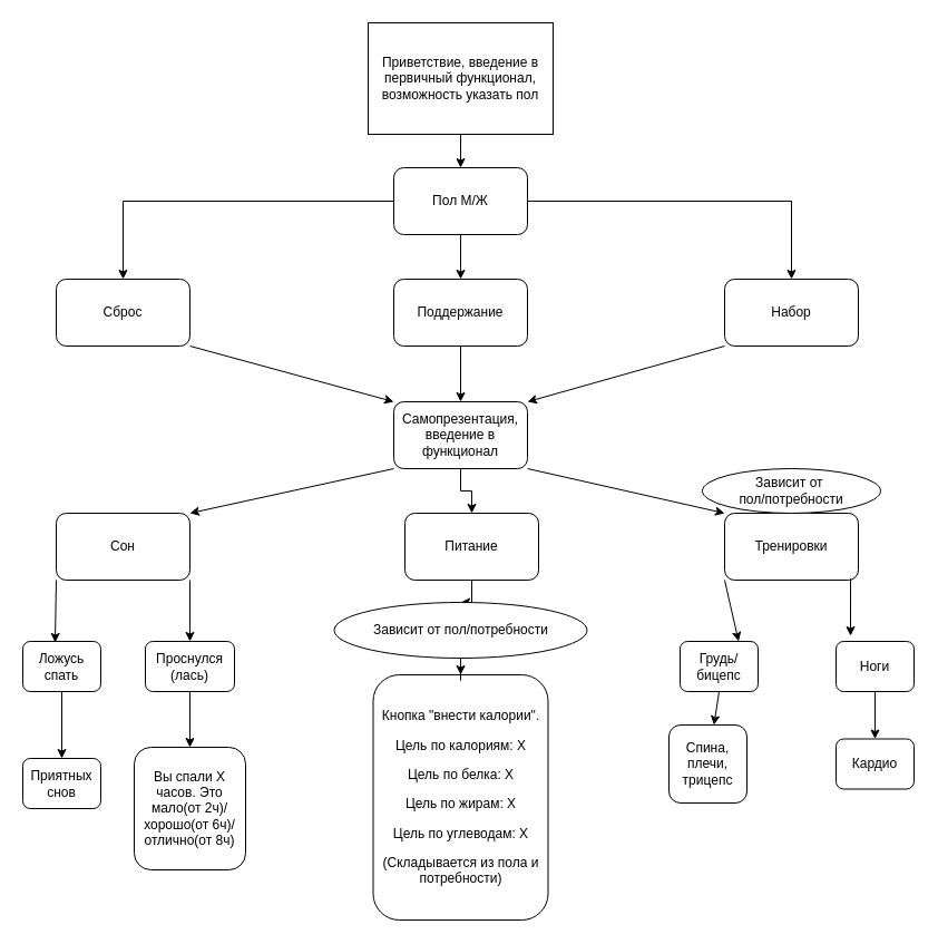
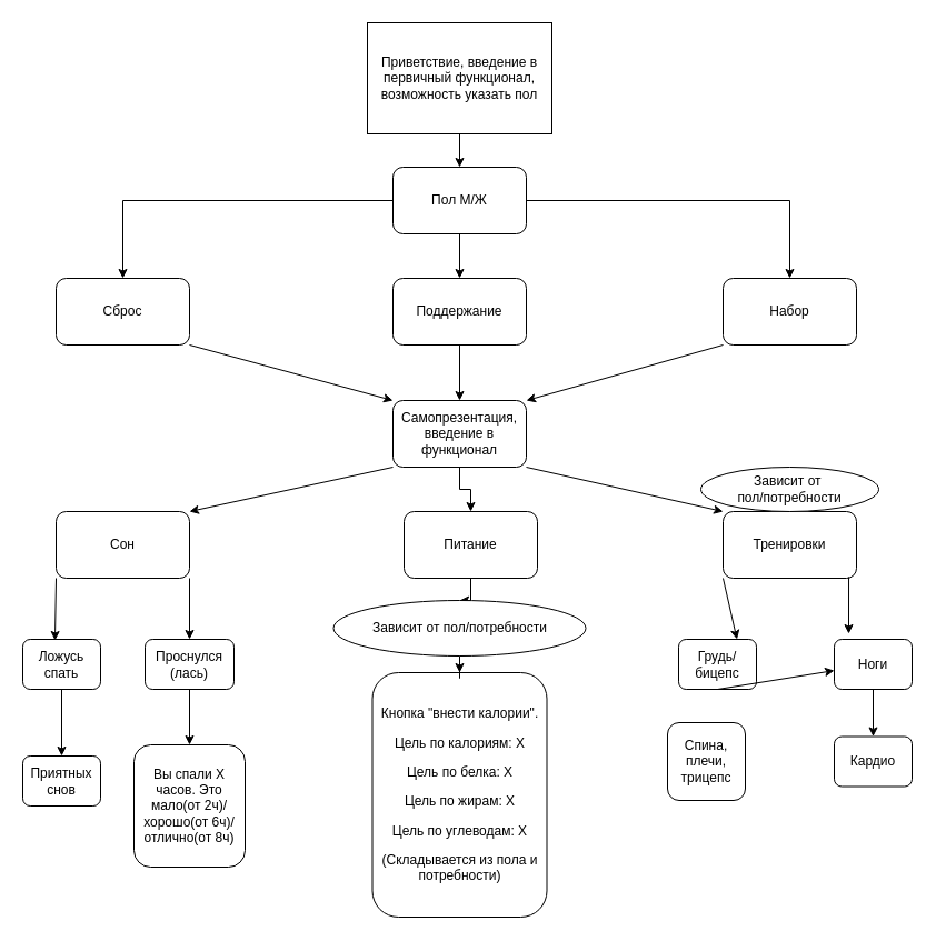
  <mxCell id="0" />
  <mxCell id="1" parent="0" />
  <mxCell id="2" value="" style="edgeStyle=orthogonalEdgeStyle;rounded=0;orthogonalLoop=1;jettySize=auto;html=1;" edge="1" parent="1" source="3" target="7"><mxGeometry relative="1" as="geometry" /></mxCell>
  <mxCell id="3" value="Приветствие, введение в первичный функционал, возможность указать пол" style="rounded=0;whiteSpace=wrap;html=1;" vertex="1" parent="1"><mxGeometry x="330" width="166" height="100" as="geometry" y="20" /></mxCell>
  <mxCell id="4" value="" style="edgeStyle=orthogonalEdgeStyle;rounded=0;orthogonalLoop=1;jettySize=auto;html=1;" edge="1" parent="1" source="7" target="10"><mxGeometry relative="1" as="geometry" /></mxCell>
  <mxCell id="5" value="" style="edgeStyle=orthogonalEdgeStyle;rounded=0;orthogonalLoop=1;jettySize=auto;html=1;" edge="1" parent="1" source="7" target="8"><mxGeometry relative="1" as="geometry" /></mxCell>
  <mxCell id="6" value="" style="edgeStyle=orthogonalEdgeStyle;rounded=0;orthogonalLoop=1;jettySize=auto;html=1;" edge="1" parent="1" source="7" target="11"><mxGeometry relative="1" as="geometry" /></mxCell>
  <mxCell id="7" value="Пол М/Ж" style="rounded=1;whiteSpace=wrap;html=1;" vertex="1" parent="1"><mxGeometry x="353" y="150" width="120" height="60" as="geometry" /></mxCell>
  <mxCell id="8" value="Сброс" style="rounded=1;whiteSpace=wrap;html=1;" vertex="1" parent="1"><mxGeometry x="50" y="250" width="120" height="60" as="geometry" /></mxCell>
  <mxCell id="9" value="" style="edgeStyle=orthogonalEdgeStyle;rounded=0;orthogonalLoop=1;jettySize=auto;html=1;" edge="1" parent="1" source="10" target="13"><mxGeometry relative="1" as="geometry" /></mxCell>
  <mxCell id="10" value="Поддержание" style="rounded=1;whiteSpace=wrap;html=1;" vertex="1" parent="1"><mxGeometry x="353" y="250" width="120" height="60" as="geometry" /></mxCell>
  <mxCell id="11" value="Набор" style="rounded=1;whiteSpace=wrap;html=1;" vertex="1" parent="1"><mxGeometry x="650" y="250" width="120" height="60" as="geometry" /></mxCell>
  <mxCell id="12" value="" style="edgeStyle=orthogonalEdgeStyle;rounded=0;orthogonalLoop=1;jettySize=auto;html=1;" edge="1" parent="1" source="13" target="16"><mxGeometry relative="1" as="geometry" /></mxCell>
  <mxCell id="13" value="Самопрезентация, введение в функционал" style="rounded=1;whiteSpace=wrap;html=1;" vertex="1" parent="1"><mxGeometry x="353" y="360" width="120" height="60" as="geometry" /></mxCell>
  <mxCell id="14" value="Сон" style="rounded=1;whiteSpace=wrap;html=1;" vertex="1" parent="1"><mxGeometry x="50" y="460" width="120" height="60" as="geometry" /></mxCell>
  <mxCell id="15" value="" style="edgeStyle=orthogonalEdgeStyle;rounded=0;orthogonalLoop=1;jettySize=auto;html=1;" edge="1" parent="1" source="16" target="24"><mxGeometry relative="1" as="geometry" /></mxCell>
  <mxCell id="16" value="Питание" style="rounded=1;whiteSpace=wrap;html=1;" vertex="1" parent="1"><mxGeometry x="363" y="460" width="120" height="60" as="geometry" /></mxCell>
  <mxCell id="17" value="Тренировки" style="rounded=1;whiteSpace=wrap;html=1;" vertex="1" parent="1"><mxGeometry x="650" y="460" width="120" height="60" as="geometry" /></mxCell>
  <mxCell id="18" value="Ложусь спать" style="rounded=1;whiteSpace=wrap;html=1;" vertex="1" parent="1"><mxGeometry x="20" y="575" width="70" height="45" as="geometry" /></mxCell>
  <mxCell id="19" value="Приятных снов" style="rounded=1;whiteSpace=wrap;html=1;" vertex="1" parent="1"><mxGeometry x="20" y="680" width="70" height="45" as="geometry" /></mxCell>
  <mxCell id="20" value="Проснулся&lt;div&gt;(лась)&lt;/div&gt;" style="rounded=1;whiteSpace=wrap;html=1;" vertex="1" parent="1"><mxGeometry x="130" y="575" width="80" height="45" as="geometry" /></mxCell>
  <mxCell id="21" value="Вы спали Х часов. Это мало(от 2ч)/хорошо(от 6ч)/отлично(от 8ч)" style="rounded=1;whiteSpace=wrap;html=1;" vertex="1" parent="1"><mxGeometry x="120" y="670" width="100" height="110" as="geometry" /></mxCell>
  <mxCell id="22" value="&lt;p&gt;Кнопка &quot;внести калории&quot;.&lt;/p&gt;&lt;p&gt;Цель по калориям: Х&lt;/p&gt;&lt;p&gt;Цель по белка: Х&lt;/p&gt;&lt;p&gt;Цель по жирам: Х&lt;/p&gt;&lt;p&gt;Цель по углеводам: Х&lt;/p&gt;&lt;p&gt;(Складывается из пола и потребности)&lt;/p&gt;" style="rounded=1;whiteSpace=wrap;html=1;" vertex="1" parent="1"><mxGeometry x="334.5" y="605" width="157" height="220" as="geometry" /></mxCell>
  <mxCell id="23" value="" style="edgeStyle=orthogonalEdgeStyle;rounded=0;orthogonalLoop=1;jettySize=auto;html=1;" edge="1" parent="1" source="24" target="22"><mxGeometry relative="1" as="geometry" /></mxCell>
  <mxCell id="24" value="Зависит от пол/потребности" style="ellipse;whiteSpace=wrap;html=1;" vertex="1" parent="1"><mxGeometry x="299.5" y="540" width="227" height="50" as="geometry" /></mxCell>
  <mxCell id="25" value="Зависит от&amp;nbsp;&lt;div&gt;пол/потребности&lt;/div&gt;" style="ellipse;whiteSpace=wrap;html=1;" vertex="1" parent="1"><mxGeometry x="630" y="420" width="160" height="40" as="geometry" /></mxCell>
  <mxCell id="26" value="Грудь/бицепс" style="rounded=1;whiteSpace=wrap;html=1;" vertex="1" parent="1"><mxGeometry x="610" y="575" width="70" height="45" as="geometry" /></mxCell>
  <mxCell id="27" value="Спина, плечи, трицепс" style="rounded=1;whiteSpace=wrap;html=1;" vertex="1" parent="1"><mxGeometry x="600" y="650" width="70" height="70" as="geometry" /></mxCell>
  <mxCell id="28" value="Ноги" style="rounded=1;whiteSpace=wrap;html=1;" vertex="1" parent="1"><mxGeometry x="750" y="575" width="70" height="45" as="geometry" /></mxCell>
  <mxCell id="29" value="Кардио" style="rounded=1;whiteSpace=wrap;html=1;" vertex="1" parent="1"><mxGeometry x="750" y="662.5" width="70" height="45" as="geometry" /></mxCell>
  <mxCell id="30" value="" style="endArrow=classic;html=1;rounded=0;exitX=1;exitY=1;exitDx=0;exitDy=0;entryX=0;entryY=0;entryDx=0;entryDy=0;" edge="1" parent="1" source="8" target="13"><mxGeometry width="50" height="50" relative="1" as="geometry"><mxPoint x="460" y="450" as="sourcePoint" /><mxPoint x="510" y="400" as="targetPoint" /></mxGeometry></mxCell>
  <mxCell id="31" value="" style="endArrow=classic;html=1;rounded=0;exitX=0;exitY=1;exitDx=0;exitDy=0;entryX=1;entryY=0;entryDx=0;entryDy=0;" edge="1" parent="1" source="11" target="13"><mxGeometry width="50" height="50" relative="1" as="geometry"><mxPoint x="460" y="450" as="sourcePoint" /><mxPoint x="510" y="400" as="targetPoint" /></mxGeometry></mxCell>
  <mxCell id="32" value="" style="endArrow=classic;html=1;rounded=0;exitX=0;exitY=1;exitDx=0;exitDy=0;entryX=1;entryY=0;entryDx=0;entryDy=0;" edge="1" parent="1" source="13" target="14"><mxGeometry width="50" height="50" relative="1" as="geometry"><mxPoint x="460" y="450" as="sourcePoint" /><mxPoint x="510" y="400" as="targetPoint" /></mxGeometry></mxCell>
  <mxCell id="33" value="" style="endArrow=classic;html=1;rounded=0;exitX=1;exitY=1;exitDx=0;exitDy=0;entryX=0;entryY=0;entryDx=0;entryDy=0;" edge="1" parent="1" source="13" target="17"><mxGeometry width="50" height="50" relative="1" as="geometry"><mxPoint x="460" y="450" as="sourcePoint" /><mxPoint x="510" y="400" as="targetPoint" /></mxGeometry></mxCell>
  <mxCell id="34" value="" style="endArrow=classic;html=1;rounded=0;exitX=0;exitY=1;exitDx=0;exitDy=0;entryX=0.414;entryY=0.022;entryDx=0;entryDy=0;entryPerimeter=0;" edge="1" parent="1" source="14" target="18"><mxGeometry width="50" height="50" relative="1" as="geometry"><mxPoint x="460" y="450" as="sourcePoint" /><mxPoint x="510" y="400" as="targetPoint" /></mxGeometry></mxCell>
  <mxCell id="35" value="" style="endArrow=classic;html=1;rounded=0;exitX=0.5;exitY=1;exitDx=0;exitDy=0;entryX=0.5;entryY=0;entryDx=0;entryDy=0;" edge="1" parent="1" source="18" target="19"><mxGeometry width="50" height="50" relative="1" as="geometry"><mxPoint x="460" y="450" as="sourcePoint" /><mxPoint x="510" y="400" as="targetPoint" /></mxGeometry></mxCell>
  <mxCell id="36" value="" style="endArrow=classic;html=1;rounded=0;exitX=1;exitY=1;exitDx=0;exitDy=0;entryX=0.5;entryY=0;entryDx=0;entryDy=0;" edge="1" parent="1" source="14" target="20"><mxGeometry width="50" height="50" relative="1" as="geometry"><mxPoint x="460" y="450" as="sourcePoint" /><mxPoint x="510" y="400" as="targetPoint" /></mxGeometry></mxCell>
  <mxCell id="37" value="" style="endArrow=classic;html=1;rounded=0;exitX=0.5;exitY=1;exitDx=0;exitDy=0;entryX=0.5;entryY=0;entryDx=0;entryDy=0;" edge="1" parent="1" source="20" target="21"><mxGeometry width="50" height="50" relative="1" as="geometry"><mxPoint x="460" y="450" as="sourcePoint" /><mxPoint x="510" y="400" as="targetPoint" /></mxGeometry></mxCell>
  <mxCell id="38" value="" style="endArrow=classic;html=1;rounded=0;exitX=0;exitY=1;exitDx=0;exitDy=0;entryX=0.75;entryY=0;entryDx=0;entryDy=0;" edge="1" parent="1" source="17" target="26"><mxGeometry width="50" height="50" relative="1" as="geometry"><mxPoint x="460" y="450" as="sourcePoint" /><mxPoint x="510" y="400" as="targetPoint" /></mxGeometry></mxCell>
- <mxCell id="39" value="" style="endArrow=classic;html=1;rounded=0;exitX=0.5;exitY=1;exitDx=0;exitDy=0;" edge="1" parent="1" source="26" target="27"><mxGeometry width="50" height="50" relative="1" as="geometry"><mxPoint x="460" y="450" as="sourcePoint" /><mxPoint x="510" y="400" as="targetPoint" /></mxGeometry></mxCell>
+ <mxCell id="39" value="" style="endArrow=classic;html=1;rounded=0;exitX=0.5;exitY=1;exitDx=0;exitDy=0;" edge="1" parent="1" source="26" target="28"><mxGeometry width="50" height="50" relative="1" as="geometry"><mxPoint x="460" y="450" as="sourcePoint" /><mxPoint x="510" y="400" as="targetPoint" /></mxGeometry></mxCell>
  <mxCell id="40" value="" style="endArrow=classic;html=1;rounded=0;exitX=0.942;exitY=0.983;exitDx=0;exitDy=0;exitPerimeter=0;" edge="1" parent="1" source="17"><mxGeometry width="50" height="50" relative="1" as="geometry"><mxPoint x="460" y="450" as="sourcePoint" /><mxPoint x="763" y="570" as="targetPoint" /></mxGeometry></mxCell>
  <mxCell id="41" value="" style="endArrow=classic;html=1;rounded=0;exitX=0.5;exitY=1;exitDx=0;exitDy=0;entryX=0.5;entryY=0;entryDx=0;entryDy=0;" edge="1" parent="1" source="28" target="29"><mxGeometry width="50" height="50" relative="1" as="geometry"><mxPoint x="460" y="450" as="sourcePoint" /><mxPoint x="510" y="400" as="targetPoint" /></mxGeometry></mxCell>
